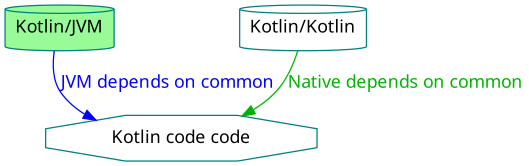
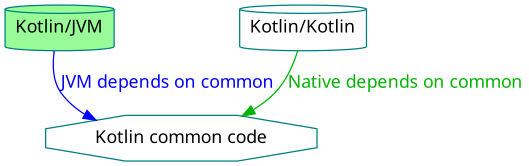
  digraph {
    fontname="Noto Sans"
    node [color=teal fillcolor=white fontname="Noto Sans" shape=cylinder style=filled]
    edge [fontname="Noto Sans"]
-   n1 [label="Kotlin code code" shape=octagon]
+   n1 [label="Kotlin common code" shape=octagon]
    n2 [fillcolor=palegreen label="Kotlin/JVM"]
    n3 [label="Kotlin/Kotlin"]
    n2 -> n1 [color=blue fontcolor=blue label="JVM depends on common"]
    n3 -> n1 [color="#00b300" fontcolor="#00b300" label="Native depends on common"]
  }
